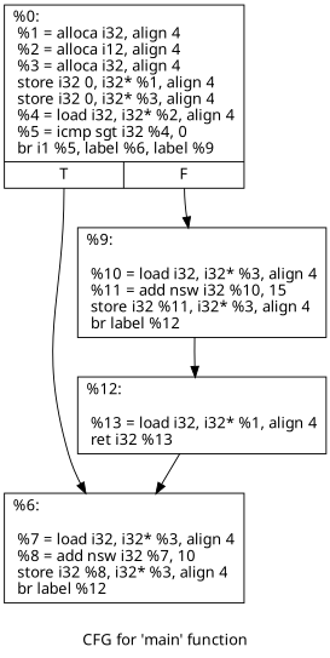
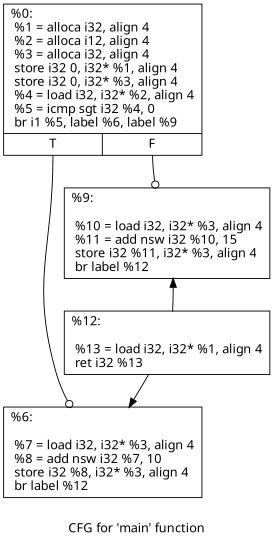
  digraph {
    fontname="Noto Sans"
    label="CFG for 'main' function"
    node [fontname="Noto Sans" shape=record]
    edge [arrowhead=odot fontname="Noto Sans"]
    n1 [label="{%0:\l  %1 = alloca i32, align 4\l  %2 = alloca i12, align 4\l  %3 = alloca i32, align 4\l  store i32 0, i32* %1, align 4\l  store i32 0, i32* %3, align 4\l  %4 = load i32, i32* %2, align 4\l  %5 = icmp sgt i32 %4, 0\l  br i1 %5, label %6, label %9\l|{<s0>T|<s1>F}}"]
    n2 [label="{%6:\l\l  %7 = load i32, i32* %3, align 4\l  %8 = add nsw i32 %7, 10\l  store i32 %8, i32* %3, align 4\l  br label %12\l}"]
    n3 [label="{%9:\l\l  %10 = load i32, i32* %3, align 4\l  %11 = add nsw i32 %10, 15\l  store i32 %11, i32* %3, align 4\l  br label %12\l}"]
    n4 [label="{%12:\l\l  %13 = load i32, i32* %1, align 4\l  ret i32 %13\l}"]
-   n1 -> n2 [arrowhead=normal tailport=s0]
-   n1 -> n3 [arrowhead=normal tailport=s1]
-   n3 -> n4 [arrowhead=normal]
+   n1 -> n2 [tailport=s0]
+   n1 -> n3 [tailport=s1]
+   n4 -> n3 [arrowhead=normal]
    n4 -> n2 [arrowhead=normal]
  }
